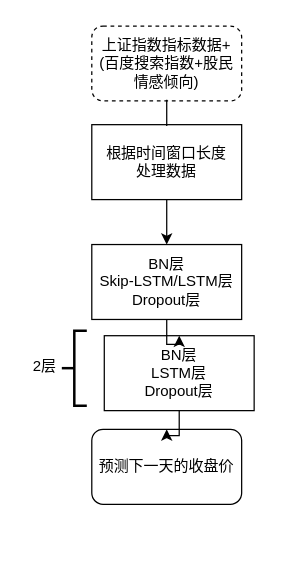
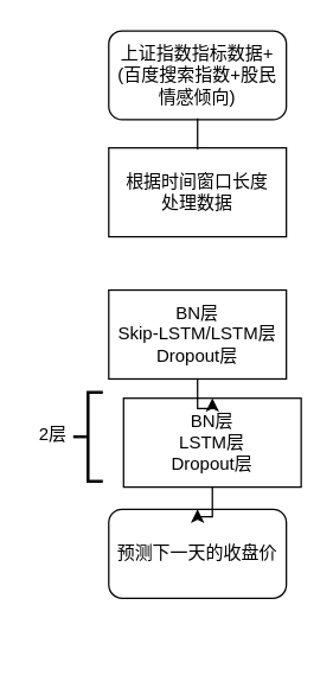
  <mxCell id="0" />
  <mxCell id="1" parent="0" />
  <mxCell id="2" value="" style="edgeStyle=orthogonalEdgeStyle;rounded=0;orthogonalLoop=1;jettySize=auto;html=1;fillColor=#EDEDED;endArrow=none;" edge="1" parent="1" source="3" target="5"><mxGeometry relative="1" as="geometry" /></mxCell>
- <mxCell id="3" value="上证指数指标数据+(百度搜索指数+股民情感倾向)" style="rounded=1;whiteSpace=wrap;html=1;fillColor=none;dashed=1;" vertex="1" parent="1"><mxGeometry x="73" y="20.02" width="120" height="60" as="geometry" /></mxCell>
- <mxCell id="4" value="" style="edgeStyle=orthogonalEdgeStyle;rounded=0;orthogonalLoop=1;jettySize=auto;html=1;fillColor=#EDEDED;" edge="1" parent="1" source="5" target="12"><mxGeometry relative="1" as="geometry"><mxPoint x="133" y="182.02" as="targetPoint" /></mxGeometry></mxCell>
+ <mxCell id="3" value="上证指数指标数据+(百度搜索指数+股民情感倾向)" style="rounded=1;whiteSpace=wrap;html=1;fillColor=none;" vertex="1" parent="1"><mxGeometry x="73" y="20.02" width="120" height="60" as="geometry" /></mxCell>
  <mxCell id="5" value="根据时间窗口长度&lt;br&gt;处理数据" style="rounded=0;whiteSpace=wrap;html=1;fillColor=none;" vertex="1" parent="1"><mxGeometry x="73" y="99.02" width="120" height="60" as="geometry" /></mxCell>
  <mxCell id="6" value="预测下一天的收盘价" style="rounded=1;whiteSpace=wrap;html=1;fillColor=none;" vertex="1" parent="1"><mxGeometry x="73" y="343" width="120" height="60" as="geometry" /></mxCell>
  <mxCell id="7" value="" style="edgeStyle=orthogonalEdgeStyle;rounded=0;orthogonalLoop=1;jettySize=auto;html=1;" edge="1" parent="1"><mxGeometry relative="1" as="geometry"><mxPoint x="133" y="383" as="targetPoint" /></mxGeometry></mxCell>
  <mxCell id="8" value="" style="edgeStyle=orthogonalEdgeStyle;rounded=0;orthogonalLoop=1;jettySize=auto;html=1;entryX=0.5;entryY=0;entryDx=0;entryDy=0;" edge="1" parent="1"><mxGeometry relative="1" as="geometry"><mxPoint x="133" y="433" as="targetPoint" /></mxGeometry></mxCell>
  <mxCell id="9" value="" style="strokeWidth=2;html=1;shape=mxgraph.flowchart.annotation_2;align=left;labelPosition=right;pointerEvents=1;" vertex="1" parent="1"><mxGeometry x="49" y="264" width="20" height="60" as="geometry" /></mxCell>
  <mxCell id="10" value="2层" style="text;html=1;align=center;verticalAlign=middle;resizable=0;points=[];autosize=1;strokeColor=none;fillColor=none;" vertex="1" parent="1"><mxGeometry x="20" y="283" width="30" height="20" as="geometry" /></mxCell>
  <mxCell id="11" value="" style="edgeStyle=orthogonalEdgeStyle;rounded=0;orthogonalLoop=1;jettySize=auto;html=1;" edge="1" parent="1" source="12" target="14"><mxGeometry relative="1" as="geometry" /></mxCell>
  <mxCell id="12" value="&lt;span style=&quot;&quot;&gt;BN层&lt;br&gt;&lt;/span&gt;Skip-LSTM/LSTM层&lt;br&gt;Dropout层&lt;span style=&quot;&quot;&gt;&lt;br&gt;&lt;/span&gt;" style="rounded=0;whiteSpace=wrap;html=1;fillColor=none;" vertex="1" parent="1"><mxGeometry x="73" y="195" width="120" height="60" as="geometry" /></mxCell>
  <mxCell id="13" value="" style="edgeStyle=orthogonalEdgeStyle;rounded=0;orthogonalLoop=1;jettySize=auto;html=1;" edge="1" parent="1" source="14" target="6"><mxGeometry relative="1" as="geometry" /></mxCell>
  <mxCell id="14" value="&lt;span style=&quot;&quot;&gt;BN层&lt;br&gt;&lt;/span&gt;LSTM层&lt;br&gt;Dropout层&lt;span style=&quot;&quot;&gt;&lt;br&gt;&lt;/span&gt;" style="rounded=0;whiteSpace=wrap;html=1;fillColor=none;" vertex="1" parent="1"><mxGeometry x="83" y="268" width="120" height="60" as="geometry" /></mxCell>
